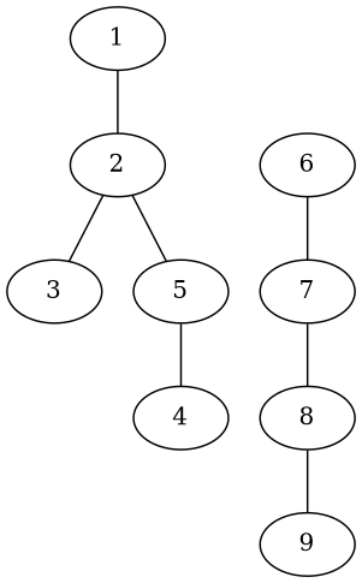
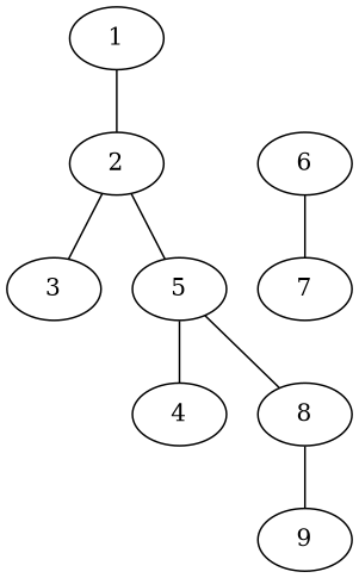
  graph {
    code="2,2,2,3,6,7,8"
    n1 [label=1]
    n2 [label=2]
    n3 [label=3]
    n4 [label=5]
    n5 [label=4]
    n6 [label=6]
    n7 [label=7]
    n8 [label=8]
    n9 [label=9]
    n1 -- n2
    n2 -- n3
    n2 -- n4
    n4 -- n5
    n6 -- n7
-   n7 -- n8
+   n4 -- n8
    n8 -- n9
  }
